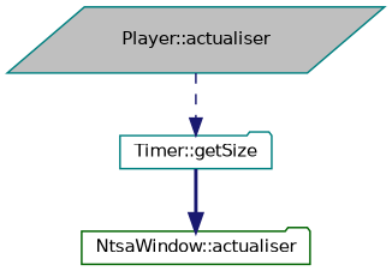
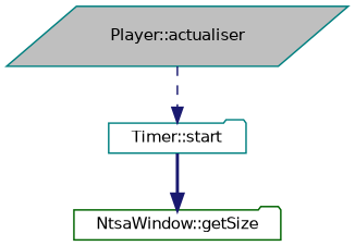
  digraph {
    rankdir=TB
    node [color=teal fillcolor=white fontname=Helvetica fontsize=10 shape=folder style=filled]
    edge [color=midnightblue fontname=Helvetica fontsize=10 labelfontname=Helvetica labelfontsize=10]
    n1 [fillcolor=grey75 fontcolor=black height=0.2 label="Player::actualiser" shape=parallelogram width=0.4]
-   n2 [height=0.2 label="Timer::getSize" width=0.4]
-   n3 [color=darkgreen height=0.2 label="NtsaWindow::actualiser" width=0.4]
+   n2 [height=0.2 label="Timer::start" width=0.4]
+   n3 [color=darkgreen height=0.2 label="NtsaWindow::getSize" width=0.4]
    n1 -> n2 [style=dashed]
    n2 -> n3 [style=bold]
  }
